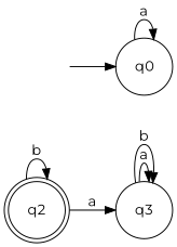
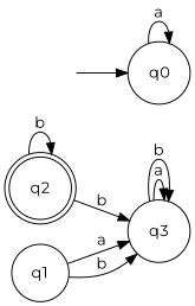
  digraph {
    fontname=Montserrat
    rankdir=LR
    node [fontname=Montserrat shape=circle]
    edge [fontname=Montserrat]
    n1 [label=<<TABLE BORDER="0" CELLBORDER="0" CELLSPACING="0"><TR><TD>q2</TD></TR></TABLE>> shape=doublecircle]
    n2 [label=<<TABLE BORDER="0" CELLBORDER="0" CELLSPACING="0"><TR><TD>q3</TD></TR></TABLE>>]
    n3 [label=<<TABLE BORDER="0" CELLBORDER="0" CELLSPACING="0"><TR><TD>q0</TD></TR></TABLE>>]
+   n4 [label=<<TABLE BORDER="0" CELLBORDER="0" CELLSPACING="0"><TR><TD>q1</TD></TR></TABLE>>]
    n5 [label=<<TABLE BORDER="0" CELLBORDER="" CELLSPACING="0"><TR><TD>_nil</TD></TR></TABLE>> style=invis shape=""]
    n1 -> n1 [label=b]
-   n1 -> n2 [label=a]
+   n1 -> n2 [label=b]
    n2 -> n2 [label=a]
    n2 -> n2 [label=b]
    n3 -> n3 [label=a]
+   n4 -> n2 [label=a]
+   n4 -> n2 [label=b]
    n5 -> n3
  }
